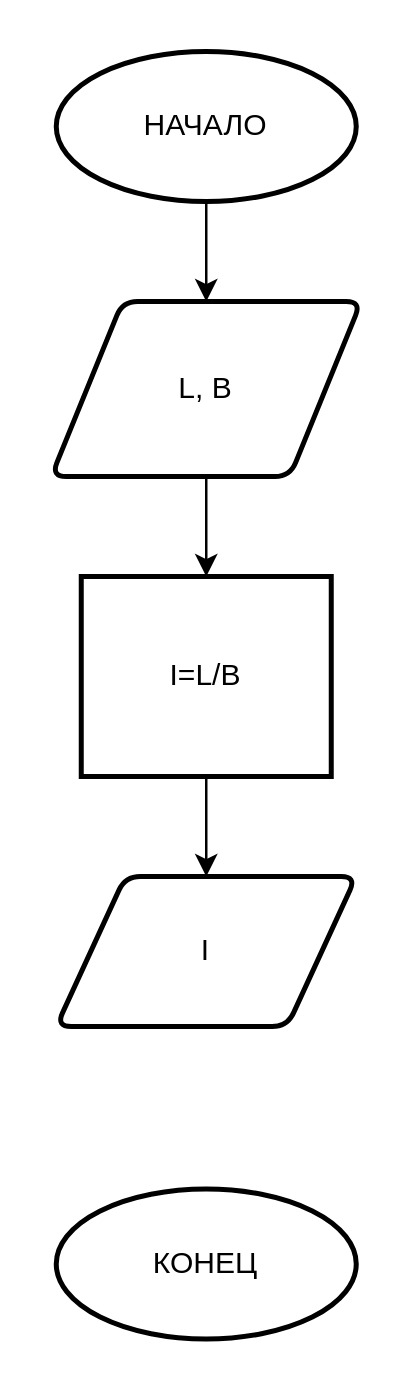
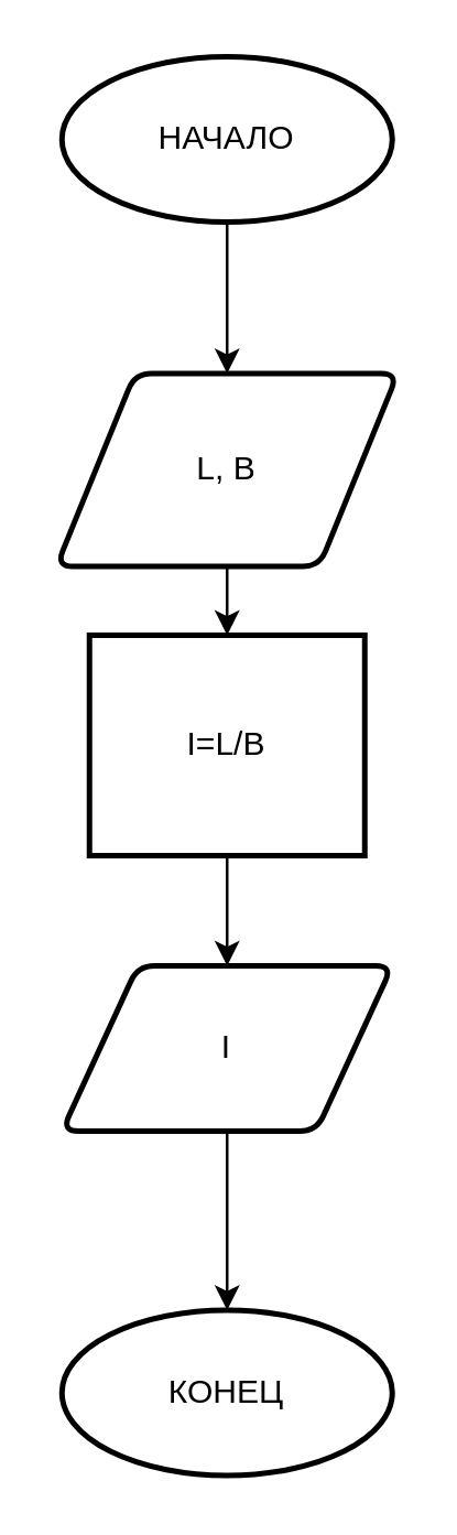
  <mxCell id="0" />
  <mxCell id="1" parent="0" />
  <mxCell id="2" style="edgeStyle=orthogonalEdgeStyle;rounded=0;orthogonalLoop=1;jettySize=auto;html=1;exitX=0.5;exitY=1;exitDx=0;exitDy=0;exitPerimeter=0;entryX=0.5;entryY=0;entryDx=0;entryDy=0;" edge="1" parent="1" source="3" target="5"><mxGeometry relative="1" as="geometry" /></mxCell>
  <mxCell id="3" value="НАЧАЛО" style="strokeWidth=2;html=1;shape=mxgraph.flowchart.start_1;whiteSpace=wrap;" vertex="1" parent="1"><mxGeometry x="22" y="20" width="120" height="60" as="geometry" /></mxCell>
  <mxCell id="4" style="edgeStyle=orthogonalEdgeStyle;rounded=0;orthogonalLoop=1;jettySize=auto;html=1;exitX=0.5;exitY=1;exitDx=0;exitDy=0;entryX=0.5;entryY=0;entryDx=0;entryDy=0;" edge="1" parent="1" source="5" target="7"><mxGeometry relative="1" as="geometry" /></mxCell>
- <mxCell id="5" value="L, B" style="shape=parallelogram;html=1;strokeWidth=2;perimeter=parallelogramPerimeter;whiteSpace=wrap;rounded=1;arcSize=12;size=0.23;" vertex="1" parent="1"><mxGeometry x="20" y="120" width="124" height="70" as="geometry" /></mxCell>
+ <mxCell id="5" value="L, B" style="shape=parallelogram;html=1;strokeWidth=2;perimeter=parallelogramPerimeter;whiteSpace=wrap;rounded=1;arcSize=12;size=0.23;" vertex="1" parent="1"><mxGeometry x="20" y="135" width="124" height="70" as="geometry" /></mxCell>
  <mxCell id="6" style="edgeStyle=orthogonalEdgeStyle;rounded=0;orthogonalLoop=1;jettySize=auto;html=1;exitX=0.5;exitY=1;exitDx=0;exitDy=0;entryX=0.5;entryY=0;entryDx=0;entryDy=0;" edge="1" parent="1" source="7" target="9"><mxGeometry relative="1" as="geometry" /></mxCell>
  <mxCell id="7" value="I=L/B" style="whiteSpace=wrap;html=1;absoluteArcSize=1;arcSize=14;strokeWidth=2;rounded=0;" vertex="1" parent="1"><mxGeometry x="32" y="230" width="100" height="80" as="geometry" /></mxCell>
+ <mxCell id="8" style="edgeStyle=orthogonalEdgeStyle;rounded=0;orthogonalLoop=1;jettySize=auto;html=1;exitX=0.5;exitY=1;exitDx=0;exitDy=0;entryX=0.5;entryY=0;entryDx=0;entryDy=0;entryPerimeter=0;" edge="1" parent="1" source="9" target="10"><mxGeometry relative="1" as="geometry" /></mxCell>
  <mxCell id="9" value="I" style="shape=parallelogram;html=1;strokeWidth=2;perimeter=parallelogramPerimeter;whiteSpace=wrap;rounded=1;arcSize=12;size=0.23;" vertex="1" parent="1"><mxGeometry x="22" y="350" width="120" height="60" as="geometry" /></mxCell>
  <mxCell id="10" value="КОНЕЦ" style="strokeWidth=2;html=1;shape=mxgraph.flowchart.start_1;whiteSpace=wrap;" vertex="1" parent="1"><mxGeometry x="22" y="475" width="120" height="60" as="geometry" /></mxCell>
